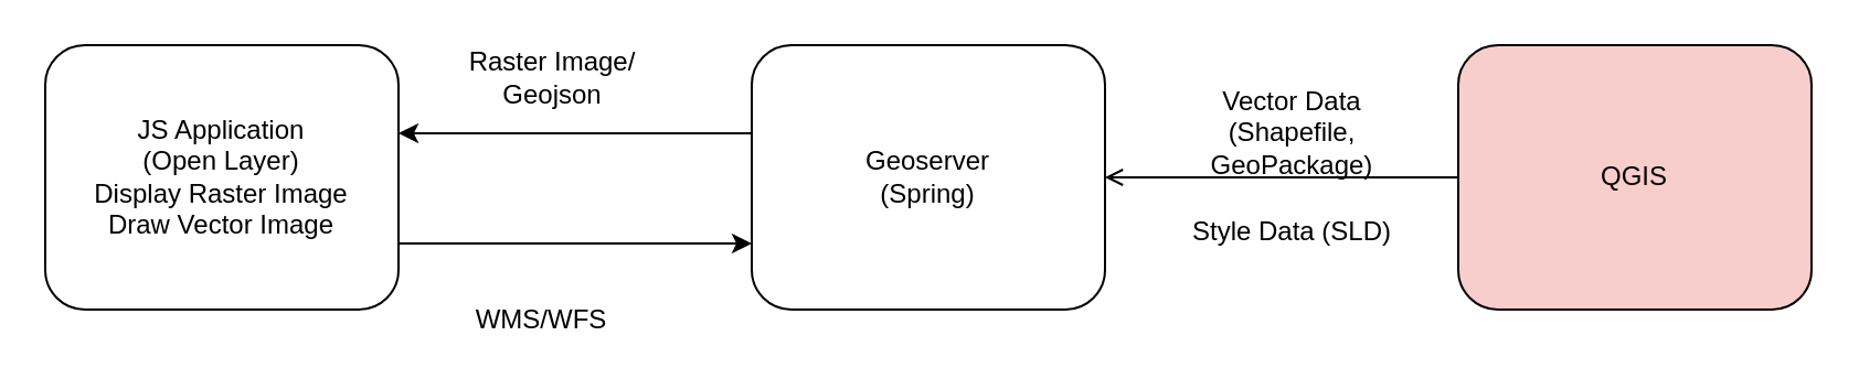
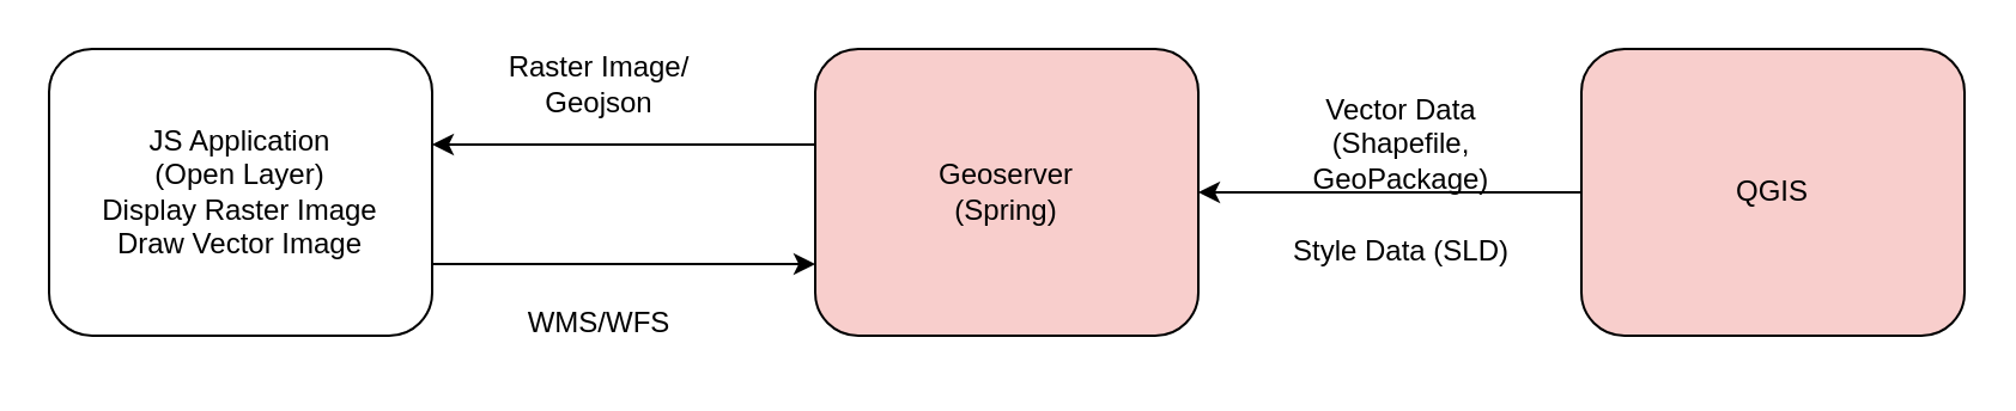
  <mxCell id="0" />
  <mxCell id="1" parent="0" />
  <mxCell id="2" value="QGIS" style="rounded=1;whiteSpace=wrap;html=1;points=[[0,0,0,0,0],[0,0.25,0,0,0],[0,0.5,0,0,0],[0,0.75,0,0,0],[0,1,0,0,0],[0.25,0,0,0,0],[0.25,1,0,0,0],[0.5,0,0,0,0],[0.5,1,0,0,0],[0.75,0,0,0,0],[0.75,1,0,0,0],[0.96,0.03,0,0,0],[1,0.25,0,0,0],[1,0.5,0,0,0],[1,0.75,0,0,0],[1,1,0,0,0]];fillColor=#f8cecc;" vertex="1" parent="1"><mxGeometry x="660" y="20" width="160" height="120" as="geometry" /></mxCell>
- <mxCell id="3" value="Geoserver&lt;div&gt;(Spring)&lt;/div&gt;" style="rounded=1;whiteSpace=wrap;html=1;" vertex="1" parent="1"><mxGeometry x="340" y="20" width="160" height="120" as="geometry" /></mxCell>
+ <mxCell id="3" value="Geoserver&lt;div&gt;(Spring)&lt;/div&gt;" style="rounded=1;whiteSpace=wrap;html=1;fillColor=#f8cecc;" vertex="1" parent="1"><mxGeometry x="340" y="20" width="160" height="120" as="geometry" /></mxCell>
  <mxCell id="4" value="JS Application&lt;div&gt;(Open Layer)&lt;/div&gt;&lt;div&gt;Display Raster Image&lt;/div&gt;&lt;div&gt;Draw Vector Image&lt;/div&gt;" style="rounded=1;whiteSpace=wrap;html=1;" vertex="1" parent="1"><mxGeometry x="20" y="20" width="160" height="120" as="geometry" /></mxCell>
  <mxCell id="5" value="" style="endArrow=classic;html=1;rounded=0;entryX=1;entryY=0.5;entryDx=0;entryDy=0;exitX=0;exitY=0.5;exitDx=0;exitDy=0;" edge="1" parent="1"><mxGeometry width="50" height="50" relative="1" as="geometry"><mxPoint x="340" y="60" as="sourcePoint" /><mxPoint x="180" y="60" as="targetPoint" /></mxGeometry></mxCell>
- <mxCell id="6" value="" style="endArrow=open;html=1;rounded=0;entryX=1;entryY=0.5;entryDx=0;entryDy=0;exitX=0;exitY=0.5;exitDx=0;exitDy=0;exitPerimeter=0;" edge="1" parent="1" source="2" target="3"><mxGeometry width="50" height="50" relative="1" as="geometry"><mxPoint x="497" y="171" as="sourcePoint" /><mxPoint x="660" y="170" as="targetPoint" /></mxGeometry></mxCell>
+ <mxCell id="6" value="" style="endArrow=classic;html=1;rounded=0;entryX=1;entryY=0.5;entryDx=0;entryDy=0;exitX=0;exitY=0.5;exitDx=0;exitDy=0;exitPerimeter=0;" edge="1" parent="1" source="2" target="3"><mxGeometry width="50" height="50" relative="1" as="geometry"><mxPoint x="497" y="171" as="sourcePoint" /><mxPoint x="660" y="170" as="targetPoint" /></mxGeometry></mxCell>
  <mxCell id="7" value="Vector Data (Shapefile, GeoPackage)" style="text;html=1;align=center;verticalAlign=middle;whiteSpace=wrap;rounded=0;" vertex="1" parent="1"><mxGeometry x="525" y="45" width="120" height="30" as="geometry" /></mxCell>
  <mxCell id="8" value="Raster Image/ Geojson" style="text;html=1;align=center;verticalAlign=middle;whiteSpace=wrap;rounded=0;" vertex="1" parent="1"><mxGeometry x="200" y="20" width="100" height="30" as="geometry" /></mxCell>
  <mxCell id="9" value="" style="endArrow=classic;html=1;rounded=0;entryX=0;entryY=0.75;entryDx=0;entryDy=0;exitX=1;exitY=0.75;exitDx=0;exitDy=0;" edge="1" parent="1" source="4" target="3"><mxGeometry width="50" height="50" relative="1" as="geometry"><mxPoint x="350" y="70" as="sourcePoint" /><mxPoint x="190" y="70" as="targetPoint" /></mxGeometry></mxCell>
- <mxCell id="10" value="WMS/WFS" style="text;html=1;align=center;verticalAlign=middle;whiteSpace=wrap;rounded=0;" vertex="1" parent="1"><mxGeometry x="215" y="130" width="60" height="30" as="geometry" /></mxCell>
+ <mxCell id="10" value="WMS/WFS" style="text;html=1;align=center;verticalAlign=middle;whiteSpace=wrap;rounded=0;" vertex="1" parent="1"><mxGeometry x="220" y="120" width="60" height="30" as="geometry" /></mxCell>
  <mxCell id="11" value="Style Data (SLD)" style="text;html=1;align=center;verticalAlign=middle;whiteSpace=wrap;rounded=0;" vertex="1" parent="1"><mxGeometry x="525" y="90" width="120" height="30" as="geometry" /></mxCell>
